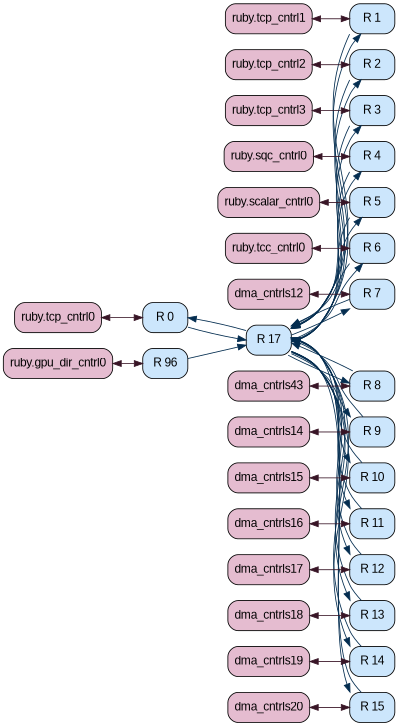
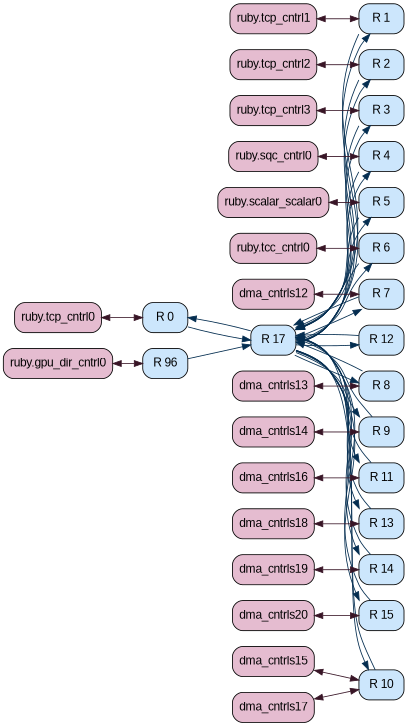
  graph {
    rankdir=LR
    node [color="#000000" fillcolor="#cce6fc" fontcolor="#000000" fontname=Arial fontsize=14 shape=Mrecord style="rounded, filled"]
    edge [color="#042d50" dir=forward weight=0.5]
    n1 [label="R 0"]
    n2 [label="R 17"]
    n3 [label="R 1"]
    n4 [label="R 2"]
    n5 [label="R 3"]
    n6 [label="R 4"]
    n7 [label="R 5"]
    n8 [label="R 6"]
    n9 [label="R 7"]
    n10 [label="R 8"]
    n11 [label="R 9"]
    n12 [label="R 10"]
    n13 [label="R 11"]
    n14 [label="R 12"]
    n15 [label="R 13"]
    n16 [label="R 14"]
    n17 [label="R 15"]
    n18 [label="R 96"]
    n19 [fillcolor="#e5bcd0" label="ruby.tcp_cntrl0"]
    n20 [fillcolor="#e5bcd0" label="ruby.tcp_cntrl1"]
    n21 [fillcolor="#e5bcd0" label="ruby.tcp_cntrl2"]
    n22 [fillcolor="#e5bcd0" label="ruby.tcp_cntrl3"]
    n23 [fillcolor="#e5bcd0" label="ruby.sqc_cntrl0"]
-   n24 [fillcolor="#e5bcd0" label="ruby.scalar_cntrl0"]
+   n24 [fillcolor="#e5bcd0" label="ruby.scalar_scalar0"]
    n25 [fillcolor="#e5bcd0" label="ruby.tcc_cntrl0"]
    n26 [fillcolor="#e5bcd0" label=dma_cntrls12]
-   n27 [fillcolor="#e5bcd0" label=dma_cntrls43]
+   n27 [fillcolor="#e5bcd0" label=dma_cntrls13]
    n28 [fillcolor="#e5bcd0" label=dma_cntrls14]
    n29 [fillcolor="#e5bcd0" label=dma_cntrls15]
    n30 [fillcolor="#e5bcd0" label=dma_cntrls16]
    n31 [fillcolor="#e5bcd0" label=dma_cntrls17]
    n32 [fillcolor="#e5bcd0" label=dma_cntrls18]
    n33 [fillcolor="#e5bcd0" label=dma_cntrls19]
    n34 [fillcolor="#e5bcd0" label=dma_cntrls20]
    n35 [fillcolor="#e5bcd0" label="ruby.gpu_dir_cntrl0"]
    n1 -- n2
    n2 -- n1
    n2 -- n3
    n2 -- n4
    n2 -- n5
    n2 -- n6
    n2 -- n7
    n2 -- n8
    n2 -- n9
    n2 -- n10
    n2 -- n11
    n2 -- n12
    n2 -- n13
    n2 -- n14
    n2 -- n15
    n2 -- n16
    n2 -- n17
    n3 -- n2
    n4 -- n2
    n5 -- n2
    n6 -- n2
    n7 -- n2
    n8 -- n2
    n9 -- n2
    n10 -- n2
    n11 -- n2
    n12 -- n2
    n13 -- n2
    n14 -- n2
    n15 -- n2
    n16 -- n2
    n17 -- n2
    n18 -- n2
    n19 -- n1 [color="#381526" dir=both weight=1.0]
    n20 -- n3 [color="#381526" dir=both weight=1.0]
    n21 -- n4 [color="#381526" dir=both weight=1.0]
    n22 -- n5 [color="#381526" dir=both weight=1.0]
    n23 -- n6 [color="#381526" dir=both weight=1.0]
    n24 -- n7 [color="#381526" dir=both weight=1.0]
    n25 -- n8 [color="#381526" dir=both weight=1.0]
    n26 -- n9 [color="#381526" dir=both weight=1.0]
    n27 -- n10 [color="#381526" dir=both weight=1.0]
    n28 -- n11 [color="#381526" dir=both weight=1.0]
    n29 -- n12 [color="#381526" dir=both weight=1.0]
    n30 -- n13 [color="#381526" dir=both weight=1.0]
-   n31 -- n14 [color="#381526" dir=both weight=1.0]
+   n31 -- n12 [color="#381526" dir=both weight=1.0]
    n32 -- n15 [color="#381526" dir=both weight=1.0]
    n33 -- n16 [color="#381526" dir=both weight=1.0]
    n34 -- n17 [color="#381526" dir=both weight=1.0]
    n35 -- n18 [color="#381526" dir=both weight=1.0]
  }
